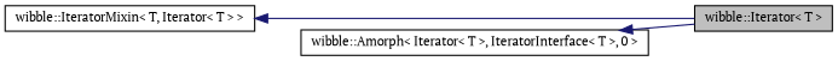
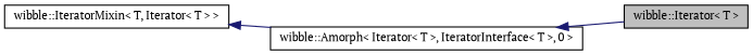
  digraph {
    fontname="PT Serif"
    rankdir=LR
    node [color=black fillcolor=white fontname="PT Serif" fontsize=10 shape=record style=filled]
    edge [color=midnightblue dir=back fontname="PT Serif" fontsize=10 labelfontname=Helvetica labelfontsize=10 style=solid]
    n1 [fillcolor=grey75 fontcolor=black height=0.2 label="wibble::Iterator\< T \>" width=0.4]
    n2 [height=0.2 label="wibble::Amorph\< Iterator\< T \>, IteratorInterface\< T \>, 0 \>" width=0.4]
    n3 [height=0.2 label="wibble::IteratorMixin\< T, Iterator\< T \> \>" width=0.4]
    n2 -> n1
-   n3 -> n1
+   n3 -> n2
  }
